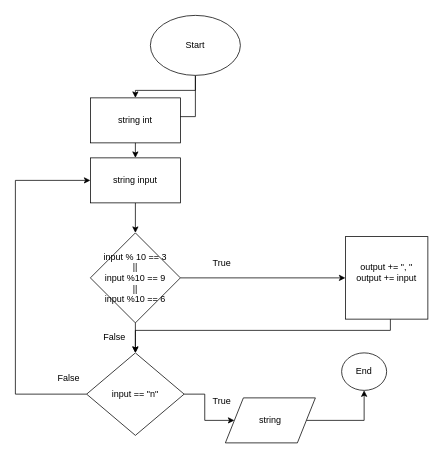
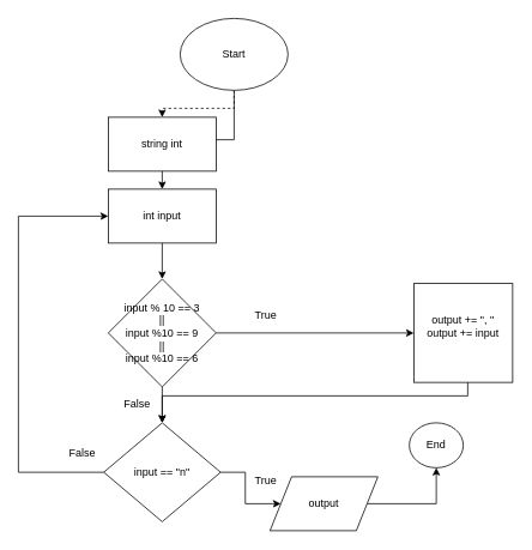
  <mxCell id="0" />
  <mxCell id="1" parent="0" />
  <mxCell id="2" style="edgeStyle=orthogonalEdgeStyle;rounded=0;orthogonalLoop=1;jettySize=auto;html=1;entryX=0.5;entryY=0;entryDx=0;entryDy=0;" edge="1" parent="1" source="4" target="6"><mxGeometry relative="1" as="geometry" /></mxCell>
- <mxCell id="3" style="edgeStyle=orthogonalEdgeStyle;rounded=0;orthogonalLoop=1;jettySize=auto;html=1;entryX=0.5;entryY=0;entryDx=0;entryDy=0;" edge="1" parent="1" source="4" target="22"><mxGeometry relative="1" as="geometry" /></mxCell>
+ <mxCell id="3" style="edgeStyle=orthogonalEdgeStyle;rounded=0;orthogonalLoop=1;jettySize=auto;html=1;entryX=0.5;entryY=0;entryDx=0;entryDy=0;dashed=1;" edge="1" parent="1" source="4" target="22"><mxGeometry relative="1" as="geometry" /></mxCell>
  <mxCell id="4" value="Start" style="ellipse;whiteSpace=wrap;html=1;" vertex="1" parent="1"><mxGeometry x="200" y="20" width="120" height="80" as="geometry" /></mxCell>
  <mxCell id="5" style="edgeStyle=orthogonalEdgeStyle;rounded=0;orthogonalLoop=1;jettySize=auto;html=1;entryX=0.5;entryY=0;entryDx=0;entryDy=0;" edge="1" parent="1" source="6" target="12"><mxGeometry relative="1" as="geometry" /></mxCell>
- <mxCell id="6" value="&lt;div&gt;string input&lt;/div&gt;" style="rounded=0;whiteSpace=wrap;html=1;" vertex="1" parent="1"><mxGeometry x="120" y="210" width="120" height="60" as="geometry" /></mxCell>
+ <mxCell id="6" value="&lt;div&gt;int input&lt;/div&gt;" style="rounded=0;whiteSpace=wrap;html=1;" vertex="1" parent="1"><mxGeometry x="120" y="210" width="120" height="60" as="geometry" /></mxCell>
  <mxCell id="7" style="edgeStyle=orthogonalEdgeStyle;rounded=0;orthogonalLoop=1;jettySize=auto;html=1;entryX=0;entryY=0.5;entryDx=0;entryDy=0;" edge="1" parent="1" source="9" target="6"><mxGeometry relative="1" as="geometry"><Array as="points"><mxPoint x="20" y="525" /><mxPoint x="20" y="240" /></Array></mxGeometry></mxCell>
  <mxCell id="8" style="edgeStyle=orthogonalEdgeStyle;rounded=0;orthogonalLoop=1;jettySize=auto;html=1;" edge="1" parent="1" source="9" target="19"><mxGeometry relative="1" as="geometry" /></mxCell>
  <mxCell id="9" value="input == &quot;n&quot;" style="rhombus;whiteSpace=wrap;html=1;" vertex="1" parent="1"><mxGeometry x="115" y="470" width="130" height="110" as="geometry" /></mxCell>
  <mxCell id="10" style="edgeStyle=orthogonalEdgeStyle;rounded=0;orthogonalLoop=1;jettySize=auto;html=1;entryX=0;entryY=0.5;entryDx=0;entryDy=0;" edge="1" parent="1" source="12" target="14"><mxGeometry relative="1" as="geometry" /></mxCell>
  <mxCell id="11" style="edgeStyle=orthogonalEdgeStyle;rounded=0;orthogonalLoop=1;jettySize=auto;html=1;" edge="1" parent="1" source="12"><mxGeometry relative="1" as="geometry"><mxPoint x="180" y="470" as="targetPoint" /></mxGeometry></mxCell>
  <mxCell id="12" value="&lt;div&gt;input % 10 == 3&lt;/div&gt;&lt;div&gt;||&lt;/div&gt;&lt;div&gt;input %10 == 9&lt;/div&gt;&lt;div&gt;|| &lt;br&gt;&lt;/div&gt;&lt;div&gt;input %10 == 6&lt;br&gt;&lt;/div&gt;" style="rhombus;whiteSpace=wrap;html=1;" vertex="1" parent="1"><mxGeometry x="120" y="310" width="120" height="120" as="geometry" /></mxCell>
  <mxCell id="13" style="edgeStyle=orthogonalEdgeStyle;rounded=0;orthogonalLoop=1;jettySize=auto;html=1;entryX=0.5;entryY=0;entryDx=0;entryDy=0;" edge="1" parent="1" source="14" target="9"><mxGeometry relative="1" as="geometry"><Array as="points"><mxPoint x="520" y="440" /><mxPoint x="180" y="440" /></Array></mxGeometry></mxCell>
  <mxCell id="14" value="&lt;div&gt;output += &quot;, &quot;&lt;br&gt;&lt;/div&gt;&lt;div&gt;output += input&lt;/div&gt;&lt;div&gt;&lt;br&gt;&lt;/div&gt;" style="whiteSpace=wrap;html=1;aspect=fixed;" vertex="1" parent="1"><mxGeometry x="460" y="315" width="110" height="110" as="geometry" /></mxCell>
  <mxCell id="15" value="True" style="text;html=1;align=center;verticalAlign=middle;resizable=0;points=[];autosize=1;" vertex="1" parent="1"><mxGeometry x="275" y="340" width="40" height="20" as="geometry" /></mxCell>
  <mxCell id="16" value="False" style="text;html=1;align=center;verticalAlign=middle;resizable=0;points=[];autosize=1;" vertex="1" parent="1"><mxGeometry x="132" y="439" width="40" height="20" as="geometry" /></mxCell>
  <mxCell id="17" value="False" style="text;html=1;align=center;verticalAlign=middle;resizable=0;points=[];autosize=1;" vertex="1" parent="1"><mxGeometry x="71" y="494" width="40" height="20" as="geometry" /></mxCell>
  <mxCell id="18" style="edgeStyle=orthogonalEdgeStyle;rounded=0;orthogonalLoop=1;jettySize=auto;html=1;entryX=0.5;entryY=1;entryDx=0;entryDy=0;" edge="1" parent="1" source="19" target="21"><mxGeometry relative="1" as="geometry" /></mxCell>
- <mxCell id="19" value="string" style="shape=parallelogram;perimeter=parallelogramPerimeter;whiteSpace=wrap;html=1;" vertex="1" parent="1"><mxGeometry x="300" y="530" width="120" height="60" as="geometry" /></mxCell>
+ <mxCell id="19" value="output" style="shape=parallelogram;perimeter=parallelogramPerimeter;whiteSpace=wrap;html=1;" vertex="1" parent="1"><mxGeometry x="300" y="530" width="120" height="60" as="geometry" /></mxCell>
  <mxCell id="20" value="True" style="text;html=1;align=center;verticalAlign=middle;resizable=0;points=[];autosize=1;" vertex="1" parent="1"><mxGeometry x="275" y="524" width="40" height="20" as="geometry" /></mxCell>
  <mxCell id="21" value="End" style="ellipse;whiteSpace=wrap;html=1;" vertex="1" parent="1"><mxGeometry x="455" y="470" width="60" height="50" as="geometry" /></mxCell>
  <mxCell id="22" value="&lt;div&gt;string int&lt;br&gt;&lt;/div&gt;" style="rounded=0;whiteSpace=wrap;html=1;" vertex="1" parent="1"><mxGeometry x="120" y="130" width="120" height="60" as="geometry" /></mxCell>
